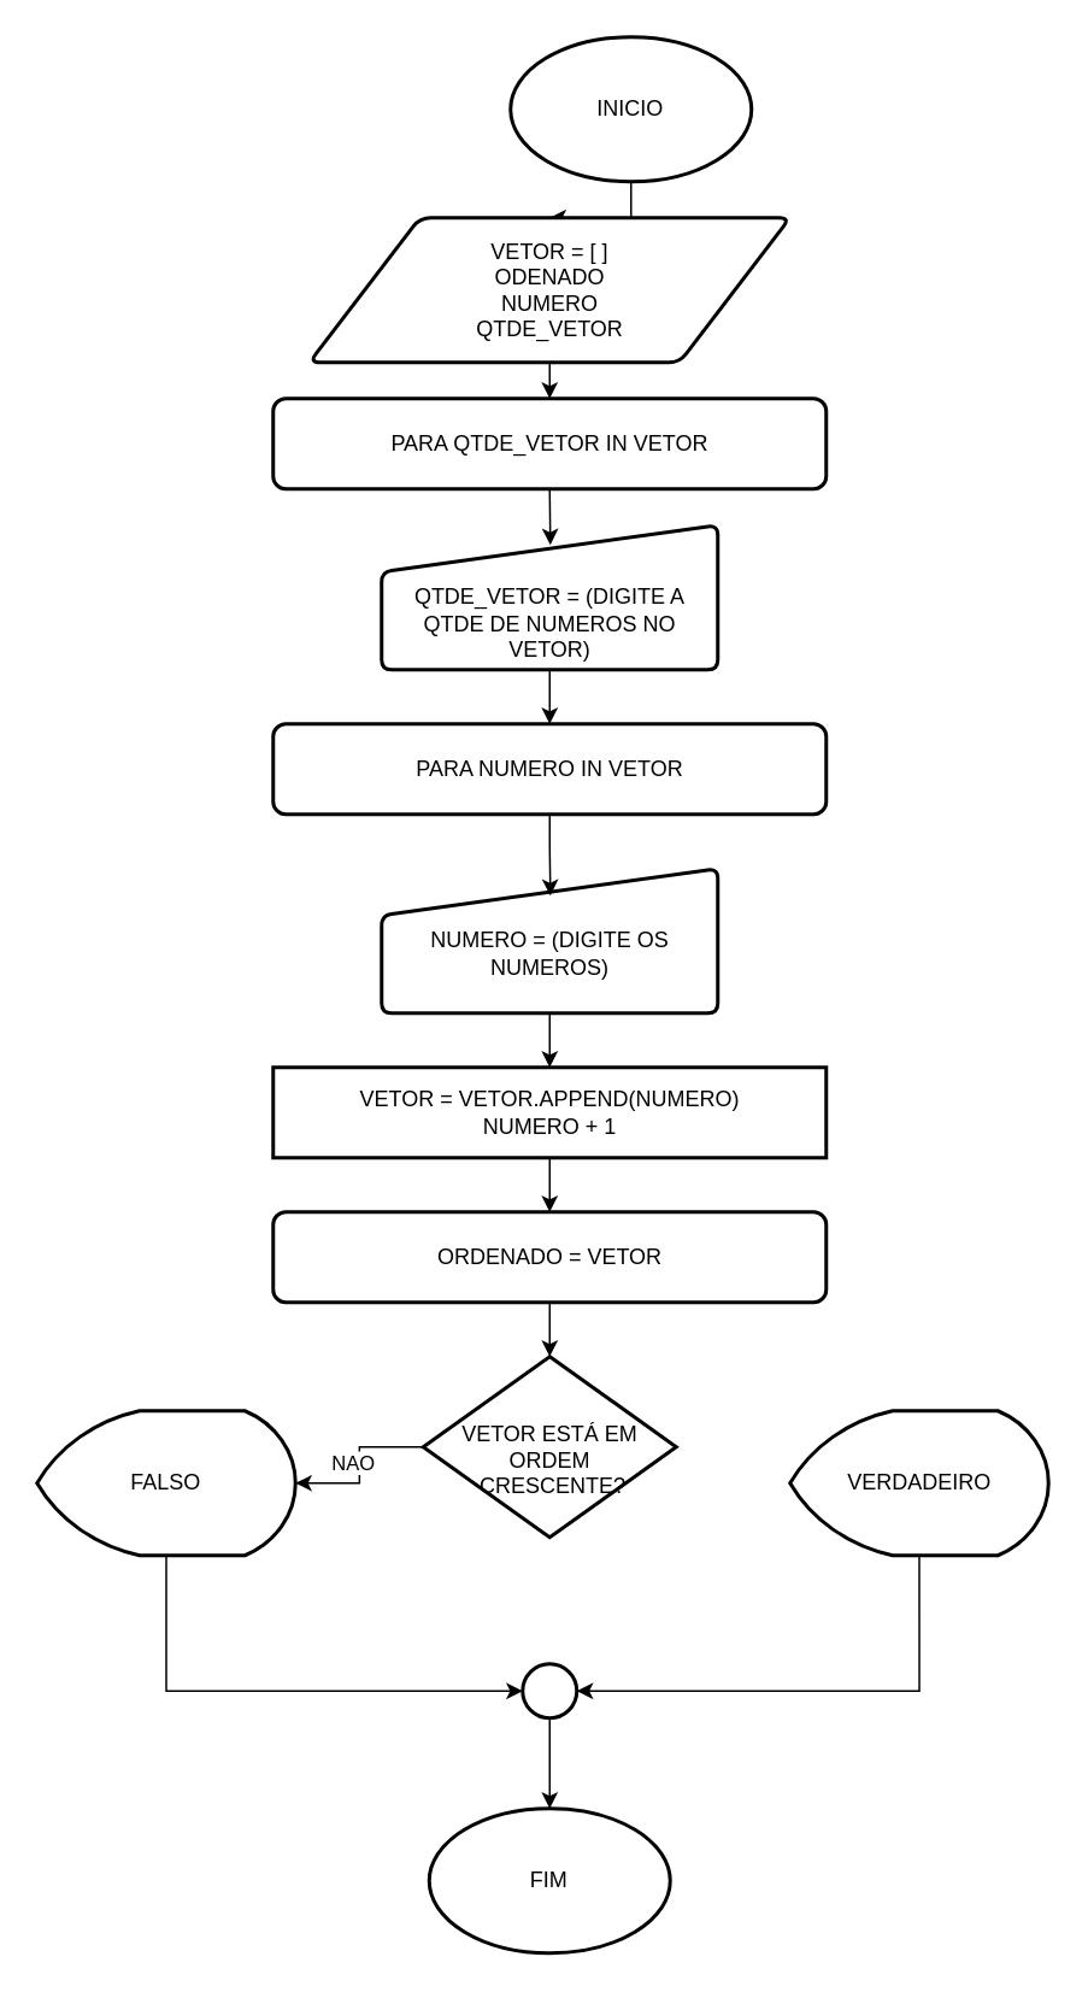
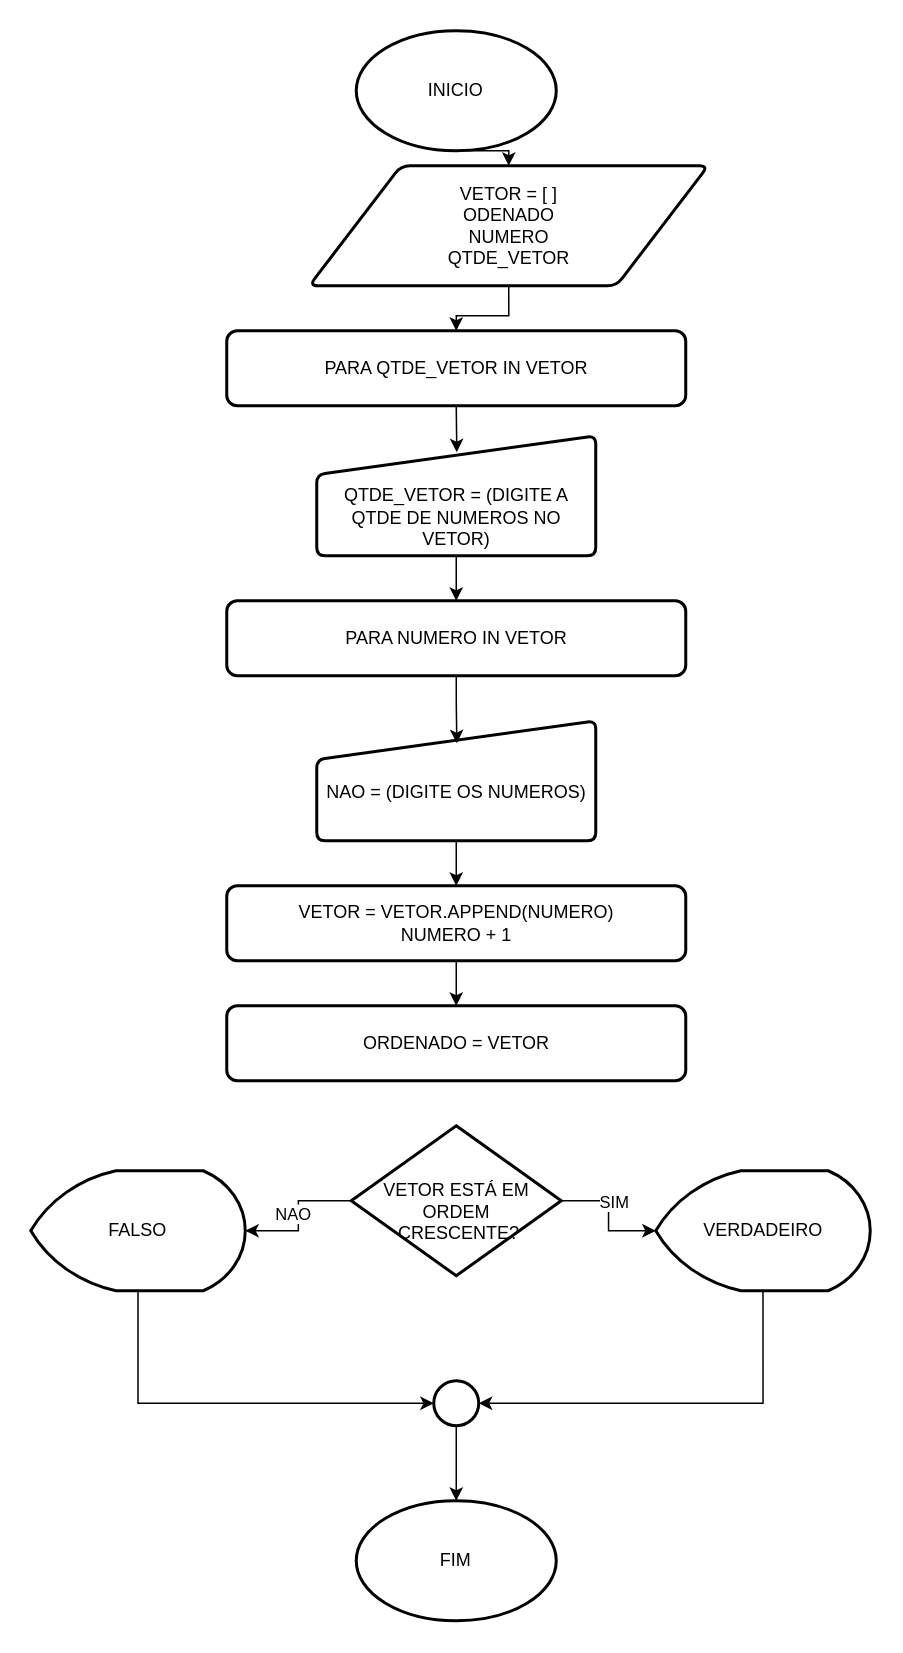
  <mxCell id="0" />
  <mxCell id="1" parent="0" />
  <mxCell id="2" style="edgeStyle=orthogonalEdgeStyle;rounded=0;orthogonalLoop=1;jettySize=auto;html=1;exitX=0.5;exitY=1;exitDx=0;exitDy=0;exitPerimeter=0;entryX=0.5;entryY=0;entryDx=0;entryDy=0;" edge="1" parent="1" source="3" target="5"><mxGeometry relative="1" as="geometry" /></mxCell>
- <mxCell id="3" value="&lt;font style=&quot;vertical-align: inherit;&quot;&gt;&lt;font style=&quot;vertical-align: inherit;&quot;&gt;INICIO&lt;/font&gt;&lt;/font&gt;" style="strokeWidth=2;html=1;shape=mxgraph.flowchart.start_1;whiteSpace=wrap;" vertex="1" parent="1"><mxGeometry x="282" y="20" width="133.33" height="80" as="geometry" /></mxCell>
+ <mxCell id="3" value="&lt;font style=&quot;vertical-align: inherit;&quot;&gt;&lt;font style=&quot;vertical-align: inherit;&quot;&gt;INICIO&lt;/font&gt;&lt;/font&gt;" style="strokeWidth=2;html=1;shape=mxgraph.flowchart.start_1;whiteSpace=wrap;" vertex="1" parent="1"><mxGeometry x="237" y="20" width="133.33" height="80" as="geometry" /></mxCell>
  <mxCell id="4" style="edgeStyle=orthogonalEdgeStyle;rounded=0;orthogonalLoop=1;jettySize=auto;html=1;exitX=0.5;exitY=1;exitDx=0;exitDy=0;entryX=0.5;entryY=0;entryDx=0;entryDy=0;" edge="1" parent="1" source="5" target="6"><mxGeometry relative="1" as="geometry" /></mxCell>
- <mxCell id="5" value="&lt;font style=&quot;vertical-align: inherit;&quot;&gt;&lt;font style=&quot;vertical-align: inherit;&quot;&gt;VETOR = [ ]&lt;/font&gt;&lt;/font&gt;&lt;div&gt;&lt;font style=&quot;vertical-align: inherit;&quot;&gt;&lt;font style=&quot;vertical-align: inherit;&quot;&gt;&lt;font style=&quot;vertical-align: inherit;&quot;&gt;&lt;font style=&quot;vertical-align: inherit;&quot;&gt;ODENADO&lt;/font&gt;&lt;/font&gt;&lt;/font&gt;&lt;/font&gt;&lt;/div&gt;&lt;div&gt;&lt;font style=&quot;vertical-align: inherit;&quot;&gt;&lt;font style=&quot;vertical-align: inherit;&quot;&gt;NUMERO&lt;/font&gt;&lt;/font&gt;&lt;/div&gt;&lt;div&gt;&lt;font style=&quot;vertical-align: inherit;&quot;&gt;&lt;font style=&quot;vertical-align: inherit;&quot;&gt;QTDE_VETOR&lt;/font&gt;&lt;/font&gt;&lt;/div&gt;" style="shape=parallelogram;html=1;strokeWidth=2;perimeter=parallelogramPerimeter;whiteSpace=wrap;rounded=1;arcSize=12;size=0.23;" vertex="1" parent="1"><mxGeometry x="170.66" y="120" width="266" height="80" as="geometry" /></mxCell>
+ <mxCell id="5" value="&lt;font style=&quot;vertical-align: inherit;&quot;&gt;&lt;font style=&quot;vertical-align: inherit;&quot;&gt;VETOR = [ ]&lt;/font&gt;&lt;/font&gt;&lt;div&gt;&lt;font style=&quot;vertical-align: inherit;&quot;&gt;&lt;font style=&quot;vertical-align: inherit;&quot;&gt;&lt;font style=&quot;vertical-align: inherit;&quot;&gt;&lt;font style=&quot;vertical-align: inherit;&quot;&gt;ODENADO&lt;/font&gt;&lt;/font&gt;&lt;/font&gt;&lt;/font&gt;&lt;/div&gt;&lt;div&gt;&lt;font style=&quot;vertical-align: inherit;&quot;&gt;&lt;font style=&quot;vertical-align: inherit;&quot;&gt;NUMERO&lt;/font&gt;&lt;/font&gt;&lt;/div&gt;&lt;div&gt;&lt;font style=&quot;vertical-align: inherit;&quot;&gt;&lt;font style=&quot;vertical-align: inherit;&quot;&gt;QTDE_VETOR&lt;/font&gt;&lt;/font&gt;&lt;/div&gt;" style="shape=parallelogram;html=1;strokeWidth=2;perimeter=parallelogramPerimeter;whiteSpace=wrap;rounded=1;arcSize=12;size=0.23;" vertex="1" parent="1"><mxGeometry x="205.66" y="110" width="266" height="80" as="geometry" /></mxCell>
  <mxCell id="6" value="&lt;font style=&quot;vertical-align: inherit;&quot;&gt;&lt;font style=&quot;vertical-align: inherit;&quot;&gt;&lt;font style=&quot;vertical-align: inherit;&quot;&gt;&lt;font style=&quot;vertical-align: inherit;&quot;&gt;PARA QTDE_VETOR IN VETOR&lt;/font&gt;&lt;/font&gt;&lt;/font&gt;&lt;/font&gt;" style="rounded=1;whiteSpace=wrap;html=1;absoluteArcSize=1;arcSize=14;strokeWidth=2;" vertex="1" parent="1"><mxGeometry x="150.66" y="220" width="306" height="50" as="geometry" /></mxCell>
  <mxCell id="7" style="edgeStyle=orthogonalEdgeStyle;rounded=0;orthogonalLoop=1;jettySize=auto;html=1;exitX=0.5;exitY=1;exitDx=0;exitDy=0;entryX=0.5;entryY=0;entryDx=0;entryDy=0;" edge="1" parent="1" source="8" target="9"><mxGeometry relative="1" as="geometry" /></mxCell>
  <mxCell id="8" value="&lt;div&gt;&lt;font style=&quot;vertical-align: inherit;&quot;&gt;&lt;font style=&quot;vertical-align: inherit;&quot;&gt;&lt;br&gt;&lt;/font&gt;&lt;/font&gt;&lt;/div&gt;&lt;font style=&quot;vertical-align: inherit;&quot;&gt;&lt;font style=&quot;vertical-align: inherit;&quot;&gt;&lt;div&gt;&lt;font style=&quot;vertical-align: inherit;&quot;&gt;&lt;font style=&quot;vertical-align: inherit;&quot;&gt;&lt;br&gt;&lt;/font&gt;&lt;/font&gt;&lt;/div&gt;QTDE_VETOR = (DIGITE A QTDE DE NUMEROS NO VETOR)&lt;/font&gt;&lt;/font&gt;" style="html=1;strokeWidth=2;shape=manualInput;whiteSpace=wrap;rounded=1;size=26;arcSize=11;" vertex="1" parent="1"><mxGeometry x="210.66" y="290" width="186" height="80" as="geometry" /></mxCell>
  <mxCell id="9" value="&lt;font style=&quot;vertical-align: inherit;&quot;&gt;&lt;font style=&quot;vertical-align: inherit;&quot;&gt;&lt;font style=&quot;vertical-align: inherit;&quot;&gt;&lt;font style=&quot;vertical-align: inherit;&quot;&gt;&lt;font style=&quot;vertical-align: inherit;&quot;&gt;&lt;font style=&quot;vertical-align: inherit;&quot;&gt;PARA NUMERO IN VETOR&lt;/font&gt;&lt;/font&gt;&lt;/font&gt;&lt;/font&gt;&lt;/font&gt;&lt;/font&gt;" style="rounded=1;whiteSpace=wrap;html=1;absoluteArcSize=1;arcSize=14;strokeWidth=2;" vertex="1" parent="1"><mxGeometry x="150.67" y="400" width="306" height="50" as="geometry" /></mxCell>
  <mxCell id="10" style="edgeStyle=orthogonalEdgeStyle;rounded=0;orthogonalLoop=1;jettySize=auto;html=1;exitX=0.5;exitY=1;exitDx=0;exitDy=0;entryX=0.5;entryY=0;entryDx=0;entryDy=0;" edge="1" parent="1" source="11" target="13"><mxGeometry relative="1" as="geometry" /></mxCell>
- <mxCell id="11" value="&lt;div&gt;&lt;font style=&quot;vertical-align: inherit;&quot;&gt;&lt;font style=&quot;vertical-align: inherit;&quot;&gt;&lt;br&gt;&lt;/font&gt;&lt;/font&gt;&lt;/div&gt;&lt;div&gt;&lt;font style=&quot;vertical-align: inherit;&quot;&gt;&lt;font style=&quot;vertical-align: inherit;&quot;&gt;NUMERO = (DIGITE OS NUMEROS)&lt;/font&gt;&lt;/font&gt;&lt;/div&gt;" style="html=1;strokeWidth=2;shape=manualInput;whiteSpace=wrap;rounded=1;size=26;arcSize=11;" vertex="1" parent="1"><mxGeometry x="210.67" y="480" width="186" height="80" as="geometry" /></mxCell>
+ <mxCell id="11" value="&lt;div&gt;&lt;font style=&quot;vertical-align: inherit;&quot;&gt;&lt;font style=&quot;vertical-align: inherit;&quot;&gt;&lt;br&gt;&lt;/font&gt;&lt;/font&gt;&lt;/div&gt;&lt;div&gt;&lt;font style=&quot;vertical-align: inherit;&quot;&gt;&lt;font style=&quot;vertical-align: inherit;&quot;&gt;NAO = (DIGITE OS NUMEROS)&lt;/font&gt;&lt;/font&gt;&lt;/div&gt;" style="html=1;strokeWidth=2;shape=manualInput;whiteSpace=wrap;rounded=1;size=26;arcSize=11;" vertex="1" parent="1"><mxGeometry x="210.67" y="480" width="186" height="80" as="geometry" /></mxCell>
  <mxCell id="12" style="edgeStyle=orthogonalEdgeStyle;rounded=0;orthogonalLoop=1;jettySize=auto;html=1;exitX=0.5;exitY=1;exitDx=0;exitDy=0;entryX=0.5;entryY=0;entryDx=0;entryDy=0;" edge="1" parent="1" source="13" target="14"><mxGeometry relative="1" as="geometry" /></mxCell>
- <mxCell id="13" value="&lt;font style=&quot;vertical-align: inherit;&quot;&gt;&lt;font style=&quot;vertical-align: inherit;&quot;&gt;&lt;font style=&quot;vertical-align: inherit;&quot;&gt;&lt;font style=&quot;vertical-align: inherit;&quot;&gt;&lt;font style=&quot;vertical-align: inherit;&quot;&gt;&lt;font style=&quot;vertical-align: inherit;&quot;&gt;&lt;font style=&quot;vertical-align: inherit;&quot;&gt;&lt;font style=&quot;vertical-align: inherit;&quot;&gt;VETOR = VETOR.APPEND(NUMERO)&lt;/font&gt;&lt;/font&gt;&lt;/font&gt;&lt;/font&gt;&lt;/font&gt;&lt;/font&gt;&lt;/font&gt;&lt;/font&gt;&lt;div&gt;&lt;font style=&quot;vertical-align: inherit;&quot;&gt;&lt;font style=&quot;vertical-align: inherit;&quot;&gt;&lt;font style=&quot;vertical-align: inherit;&quot;&gt;&lt;font style=&quot;vertical-align: inherit;&quot;&gt;&lt;font style=&quot;vertical-align: inherit;&quot;&gt;&lt;font style=&quot;vertical-align: inherit;&quot;&gt;&lt;font style=&quot;vertical-align: inherit;&quot;&gt;&lt;font style=&quot;vertical-align: inherit;&quot;&gt;&lt;font style=&quot;vertical-align: inherit;&quot;&gt;&lt;font style=&quot;vertical-align: inherit;&quot;&gt;NUMERO + 1&lt;/font&gt;&lt;/font&gt;&lt;/font&gt;&lt;/font&gt;&lt;/font&gt;&lt;/font&gt;&lt;/font&gt;&lt;/font&gt;&lt;/font&gt;&lt;/font&gt;&lt;/div&gt;" style="whiteSpace=wrap;html=1;absoluteArcSize=1;arcSize=14;strokeWidth=2;rounded=0;" vertex="1" parent="1"><mxGeometry x="150.67" y="590" width="306" height="50" as="geometry" /></mxCell>
+ <mxCell id="13" value="&lt;font style=&quot;vertical-align: inherit;&quot;&gt;&lt;font style=&quot;vertical-align: inherit;&quot;&gt;&lt;font style=&quot;vertical-align: inherit;&quot;&gt;&lt;font style=&quot;vertical-align: inherit;&quot;&gt;&lt;font style=&quot;vertical-align: inherit;&quot;&gt;&lt;font style=&quot;vertical-align: inherit;&quot;&gt;&lt;font style=&quot;vertical-align: inherit;&quot;&gt;&lt;font style=&quot;vertical-align: inherit;&quot;&gt;VETOR = VETOR.APPEND(NUMERO)&lt;/font&gt;&lt;/font&gt;&lt;/font&gt;&lt;/font&gt;&lt;/font&gt;&lt;/font&gt;&lt;/font&gt;&lt;/font&gt;&lt;div&gt;&lt;font style=&quot;vertical-align: inherit;&quot;&gt;&lt;font style=&quot;vertical-align: inherit;&quot;&gt;&lt;font style=&quot;vertical-align: inherit;&quot;&gt;&lt;font style=&quot;vertical-align: inherit;&quot;&gt;&lt;font style=&quot;vertical-align: inherit;&quot;&gt;&lt;font style=&quot;vertical-align: inherit;&quot;&gt;&lt;font style=&quot;vertical-align: inherit;&quot;&gt;&lt;font style=&quot;vertical-align: inherit;&quot;&gt;&lt;font style=&quot;vertical-align: inherit;&quot;&gt;&lt;font style=&quot;vertical-align: inherit;&quot;&gt;NUMERO + 1&lt;/font&gt;&lt;/font&gt;&lt;/font&gt;&lt;/font&gt;&lt;/font&gt;&lt;/font&gt;&lt;/font&gt;&lt;/font&gt;&lt;/font&gt;&lt;/font&gt;&lt;/div&gt;" style="rounded=1;whiteSpace=wrap;html=1;absoluteArcSize=1;arcSize=14;strokeWidth=2;" vertex="1" parent="1"><mxGeometry x="150.67" y="590" width="306" height="50" as="geometry" /></mxCell>
  <mxCell id="14" value="&lt;font style=&quot;vertical-align: inherit;&quot;&gt;&lt;font style=&quot;vertical-align: inherit;&quot;&gt;ORDENADO = VETOR&lt;/font&gt;&lt;/font&gt;" style="rounded=1;whiteSpace=wrap;html=1;absoluteArcSize=1;arcSize=14;strokeWidth=2;" vertex="1" parent="1"><mxGeometry x="150.67" y="670" width="306" height="50" as="geometry" /></mxCell>
  <mxCell id="15" value="&lt;div&gt;&lt;font style=&quot;vertical-align: inherit;&quot;&gt;&lt;font style=&quot;vertical-align: inherit;&quot;&gt;&lt;font style=&quot;vertical-align: inherit;&quot;&gt;&lt;font style=&quot;vertical-align: inherit;&quot;&gt;&lt;br&gt;&lt;/font&gt;&lt;/font&gt;&lt;/font&gt;&lt;/font&gt;&lt;/div&gt;&lt;font style=&quot;vertical-align: inherit;&quot;&gt;&lt;font style=&quot;vertical-align: inherit;&quot;&gt;&lt;font style=&quot;vertical-align: inherit;&quot;&gt;&lt;font style=&quot;vertical-align: inherit;&quot;&gt;VETOR ESTÁ EM ORDEM&lt;/font&gt;&lt;/font&gt;&lt;/font&gt;&lt;/font&gt;&lt;div&gt;&lt;font style=&quot;vertical-align: inherit;&quot;&gt;&lt;font style=&quot;vertical-align: inherit;&quot;&gt;&amp;nbsp;CRESCENTE?&lt;/font&gt;&lt;/font&gt;&lt;/div&gt;" style="strokeWidth=2;html=1;shape=mxgraph.flowchart.decision;whiteSpace=wrap;" vertex="1" parent="1"><mxGeometry x="233.67" y="750" width="140" height="100" as="geometry" /></mxCell>
  <mxCell id="16" value="&lt;font style=&quot;vertical-align: inherit;&quot;&gt;&lt;font style=&quot;vertical-align: inherit;&quot;&gt;VERDADEIRO&lt;/font&gt;&lt;/font&gt;" style="strokeWidth=2;html=1;shape=mxgraph.flowchart.display;whiteSpace=wrap;" vertex="1" parent="1"><mxGeometry x="436.66" y="780" width="143" height="80" as="geometry" /></mxCell>
  <mxCell id="17" value="&lt;font style=&quot;vertical-align: inherit;&quot;&gt;&lt;font style=&quot;vertical-align: inherit;&quot;&gt;&lt;font style=&quot;vertical-align: inherit;&quot;&gt;&lt;font style=&quot;vertical-align: inherit;&quot;&gt;FALSO&lt;/font&gt;&lt;/font&gt;&lt;/font&gt;&lt;/font&gt;" style="strokeWidth=2;html=1;shape=mxgraph.flowchart.display;whiteSpace=wrap;" vertex="1" parent="1"><mxGeometry x="20" y="780" width="143" height="80" as="geometry" /></mxCell>
  <mxCell id="18" value="" style="strokeWidth=2;html=1;shape=mxgraph.flowchart.start_2;whiteSpace=wrap;" vertex="1" parent="1"><mxGeometry x="288.67" y="920" width="30" height="30" as="geometry" /></mxCell>
  <mxCell id="19" value="&lt;font style=&quot;vertical-align: inherit;&quot;&gt;&lt;font style=&quot;vertical-align: inherit;&quot;&gt;FIM&lt;/font&gt;&lt;/font&gt;" style="strokeWidth=2;html=1;shape=mxgraph.flowchart.start_1;whiteSpace=wrap;" vertex="1" parent="1"><mxGeometry x="237" y="1000" width="133.33" height="80" as="geometry" /></mxCell>
  <mxCell id="20" style="edgeStyle=orthogonalEdgeStyle;rounded=0;orthogonalLoop=1;jettySize=auto;html=1;exitX=0.5;exitY=1;exitDx=0;exitDy=0;entryX=0.502;entryY=0.138;entryDx=0;entryDy=0;entryPerimeter=0;" edge="1" parent="1" source="6" target="8"><mxGeometry relative="1" as="geometry" /></mxCell>
  <mxCell id="21" style="edgeStyle=orthogonalEdgeStyle;rounded=0;orthogonalLoop=1;jettySize=auto;html=1;exitX=0.5;exitY=1;exitDx=0;exitDy=0;entryX=0.502;entryY=0.188;entryDx=0;entryDy=0;entryPerimeter=0;" edge="1" parent="1" source="9" target="11"><mxGeometry relative="1" as="geometry" /></mxCell>
- <mxCell id="22" style="edgeStyle=orthogonalEdgeStyle;rounded=0;orthogonalLoop=1;jettySize=auto;html=1;exitX=0.5;exitY=1;exitDx=0;exitDy=0;entryX=0.5;entryY=0;entryDx=0;entryDy=0;entryPerimeter=0;" edge="1" parent="1" source="14" target="15"><mxGeometry relative="1" as="geometry" /></mxCell>
+ <mxCell id="23" style="edgeStyle=orthogonalEdgeStyle;rounded=0;orthogonalLoop=1;jettySize=auto;html=1;exitX=1;exitY=0.5;exitDx=0;exitDy=0;exitPerimeter=0;entryX=0;entryY=0.5;entryDx=0;entryDy=0;entryPerimeter=0;" edge="1" parent="1" source="15" target="16"><mxGeometry relative="1" as="geometry" /></mxCell>
+ <mxCell id="24" value="&lt;font style=&quot;vertical-align: inherit;&quot;&gt;&lt;font style=&quot;vertical-align: inherit;&quot;&gt;SIM&lt;/font&gt;&lt;/font&gt;" style="edgeLabel;html=1;align=center;verticalAlign=middle;resizable=0;points=[];" vertex="1" connectable="0" parent="23"><mxGeometry x="-0.228" y="3" relative="1" as="geometry"><mxPoint as="offset" /></mxGeometry></mxCell>
  <mxCell id="25" style="edgeStyle=orthogonalEdgeStyle;rounded=0;orthogonalLoop=1;jettySize=auto;html=1;exitX=0;exitY=0.5;exitDx=0;exitDy=0;exitPerimeter=0;entryX=1;entryY=0.5;entryDx=0;entryDy=0;entryPerimeter=0;" edge="1" parent="1" source="15" target="17"><mxGeometry relative="1" as="geometry" /></mxCell>
  <mxCell id="26" value="&lt;font style=&quot;vertical-align: inherit;&quot;&gt;&lt;font style=&quot;vertical-align: inherit;&quot;&gt;NAO&lt;/font&gt;&lt;/font&gt;" style="edgeLabel;html=1;align=center;verticalAlign=middle;resizable=0;points=[];" vertex="1" connectable="0" parent="25"><mxGeometry x="-0.019" y="-4" relative="1" as="geometry"><mxPoint as="offset" /></mxGeometry></mxCell>
  <mxCell id="27" style="edgeStyle=orthogonalEdgeStyle;rounded=0;orthogonalLoop=1;jettySize=auto;html=1;exitX=0.5;exitY=1;exitDx=0;exitDy=0;exitPerimeter=0;entryX=1;entryY=0.5;entryDx=0;entryDy=0;entryPerimeter=0;" edge="1" parent="1" source="16" target="18"><mxGeometry relative="1" as="geometry" /></mxCell>
  <mxCell id="28" style="edgeStyle=orthogonalEdgeStyle;rounded=0;orthogonalLoop=1;jettySize=auto;html=1;exitX=0.5;exitY=1;exitDx=0;exitDy=0;exitPerimeter=0;entryX=0;entryY=0.5;entryDx=0;entryDy=0;entryPerimeter=0;" edge="1" parent="1" source="17" target="18"><mxGeometry relative="1" as="geometry" /></mxCell>
  <mxCell id="29" style="edgeStyle=orthogonalEdgeStyle;rounded=0;orthogonalLoop=1;jettySize=auto;html=1;exitX=0.5;exitY=1;exitDx=0;exitDy=0;exitPerimeter=0;entryX=0.5;entryY=0;entryDx=0;entryDy=0;entryPerimeter=0;" edge="1" parent="1" source="18" target="19"><mxGeometry relative="1" as="geometry" /></mxCell>
